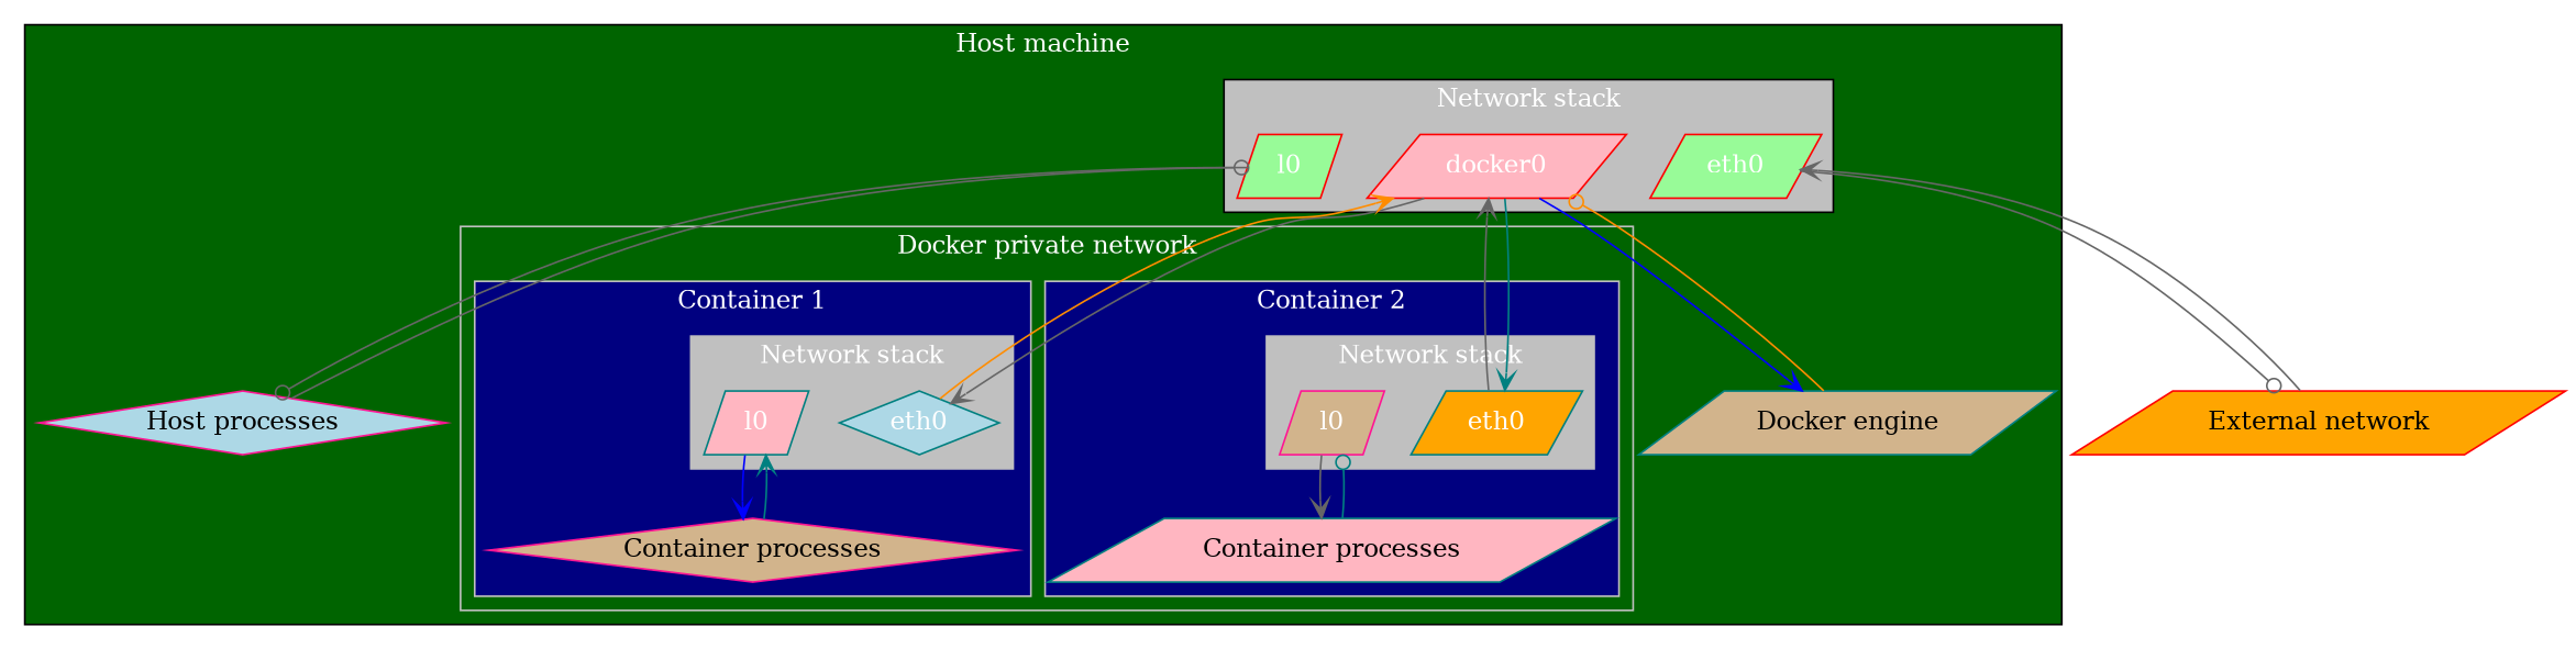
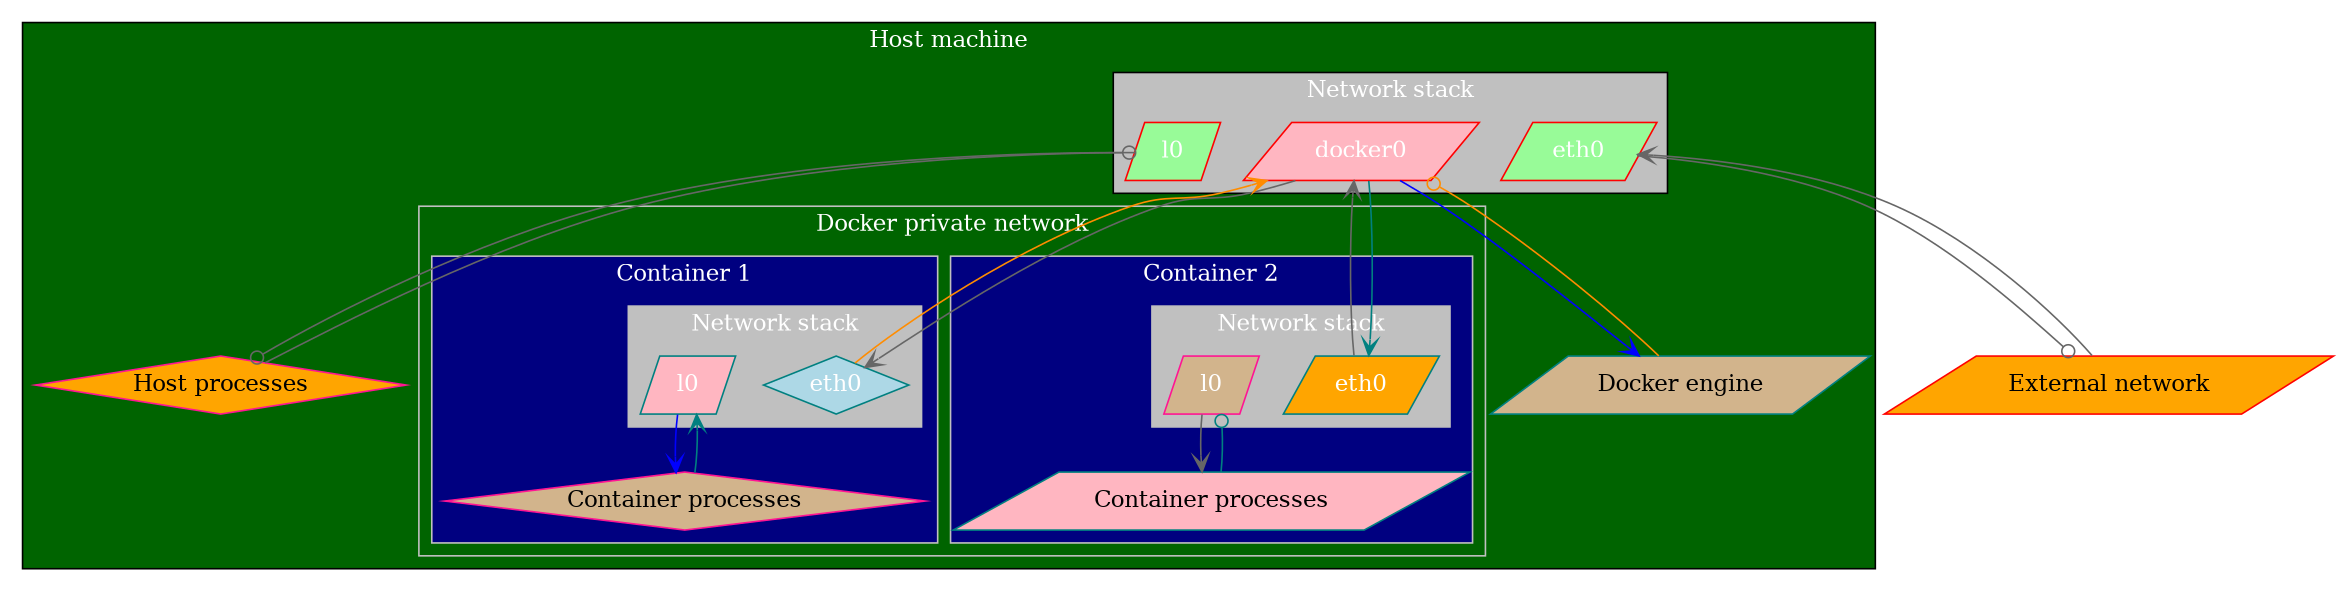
  digraph {
    node [fillcolor=lightpink fontcolor=white shape=parallelogram style=filled color=teal]
    edge [color=gray40 arrowhead=vee]
    eth0 [fillcolor=palegreen color=red]
    l0 [fillcolor=palegreen color=red]
    docker0 [color=red]
    n4 [fillcolor=orange label=eth0]
    n5 [fillcolor=tan label=l0 color=deeppink]
    n6 [label="Container processes" fontcolor=""]
    n7 [fillcolor=lightblue label=eth0 shape=diamond]
    n8 [label=l0]
    n9 [color=deeppink fillcolor=tan label="Container processes" shape=diamond fontcolor=""]
    n10 [fillcolor=tan label="Docker engine" fontcolor=""]
-   n11 [color=deeppink fillcolor=lightblue label="Host processes" shape=diamond fontcolor=""]
+   n11 [color=deeppink fillcolor=orange label="Host processes" shape=diamond fontcolor=""]
    n12 [color=red label="External network" fillcolor=orange fontcolor=""]
    subgraph cluster_1 {
      fillcolor=darkgreen
      fontcolor=white
      label="Host machine"
      style=filled
      n10
      n11
      subgraph cluster_2 {
        fillcolor=grey
        fontcolor=white
        label="Network stack"
        style=filled
        eth0
        l0
        docker0
      }
      subgraph cluster_3 {
        color=grey
        fillcolor=darkgreen
        fontcolor=white
        label="Docker private network"
        style=filled
        subgraph cluster_4 {
          color=grey
          fillcolor=navy
          fontcolor=white
          label="Container 2"
          style=filled
          n6
          subgraph cluster_5 {
            color=grey
            fillcolor=grey
            fontcolor=white
            label="Network stack"
            style=filled
            n4
            n5
          }
        }
        subgraph cluster_6 {
          color=grey
          fillcolor=navy
          fontcolor=white
          label="Container 1"
          style=filled
          n9
          subgraph cluster_7 {
            color=grey
            fillcolor=grey
            fontcolor=white
            label="Network stack"
            style=filled
            n7
            n8
          }
        }
      }
    }
    eth0 -> n12 [arrowhead=odot]
    l0 -> n11 [arrowhead=odot]
    docker0 -> n4 [color=teal]
    docker0 -> n7
    docker0 -> n10 [color=blue]
    n4 -> docker0
    n5 -> n6
    n6 -> n5 [color=teal arrowhead=odot]
    n7 -> docker0 [color=darkorange]
    n8 -> n9 [color=blue]
    n9 -> n8 [color=teal]
    n10 -> docker0 [color=darkorange arrowhead=odot]
    n11 -> l0 [arrowhead=odot]
    n12 -> eth0
  }
